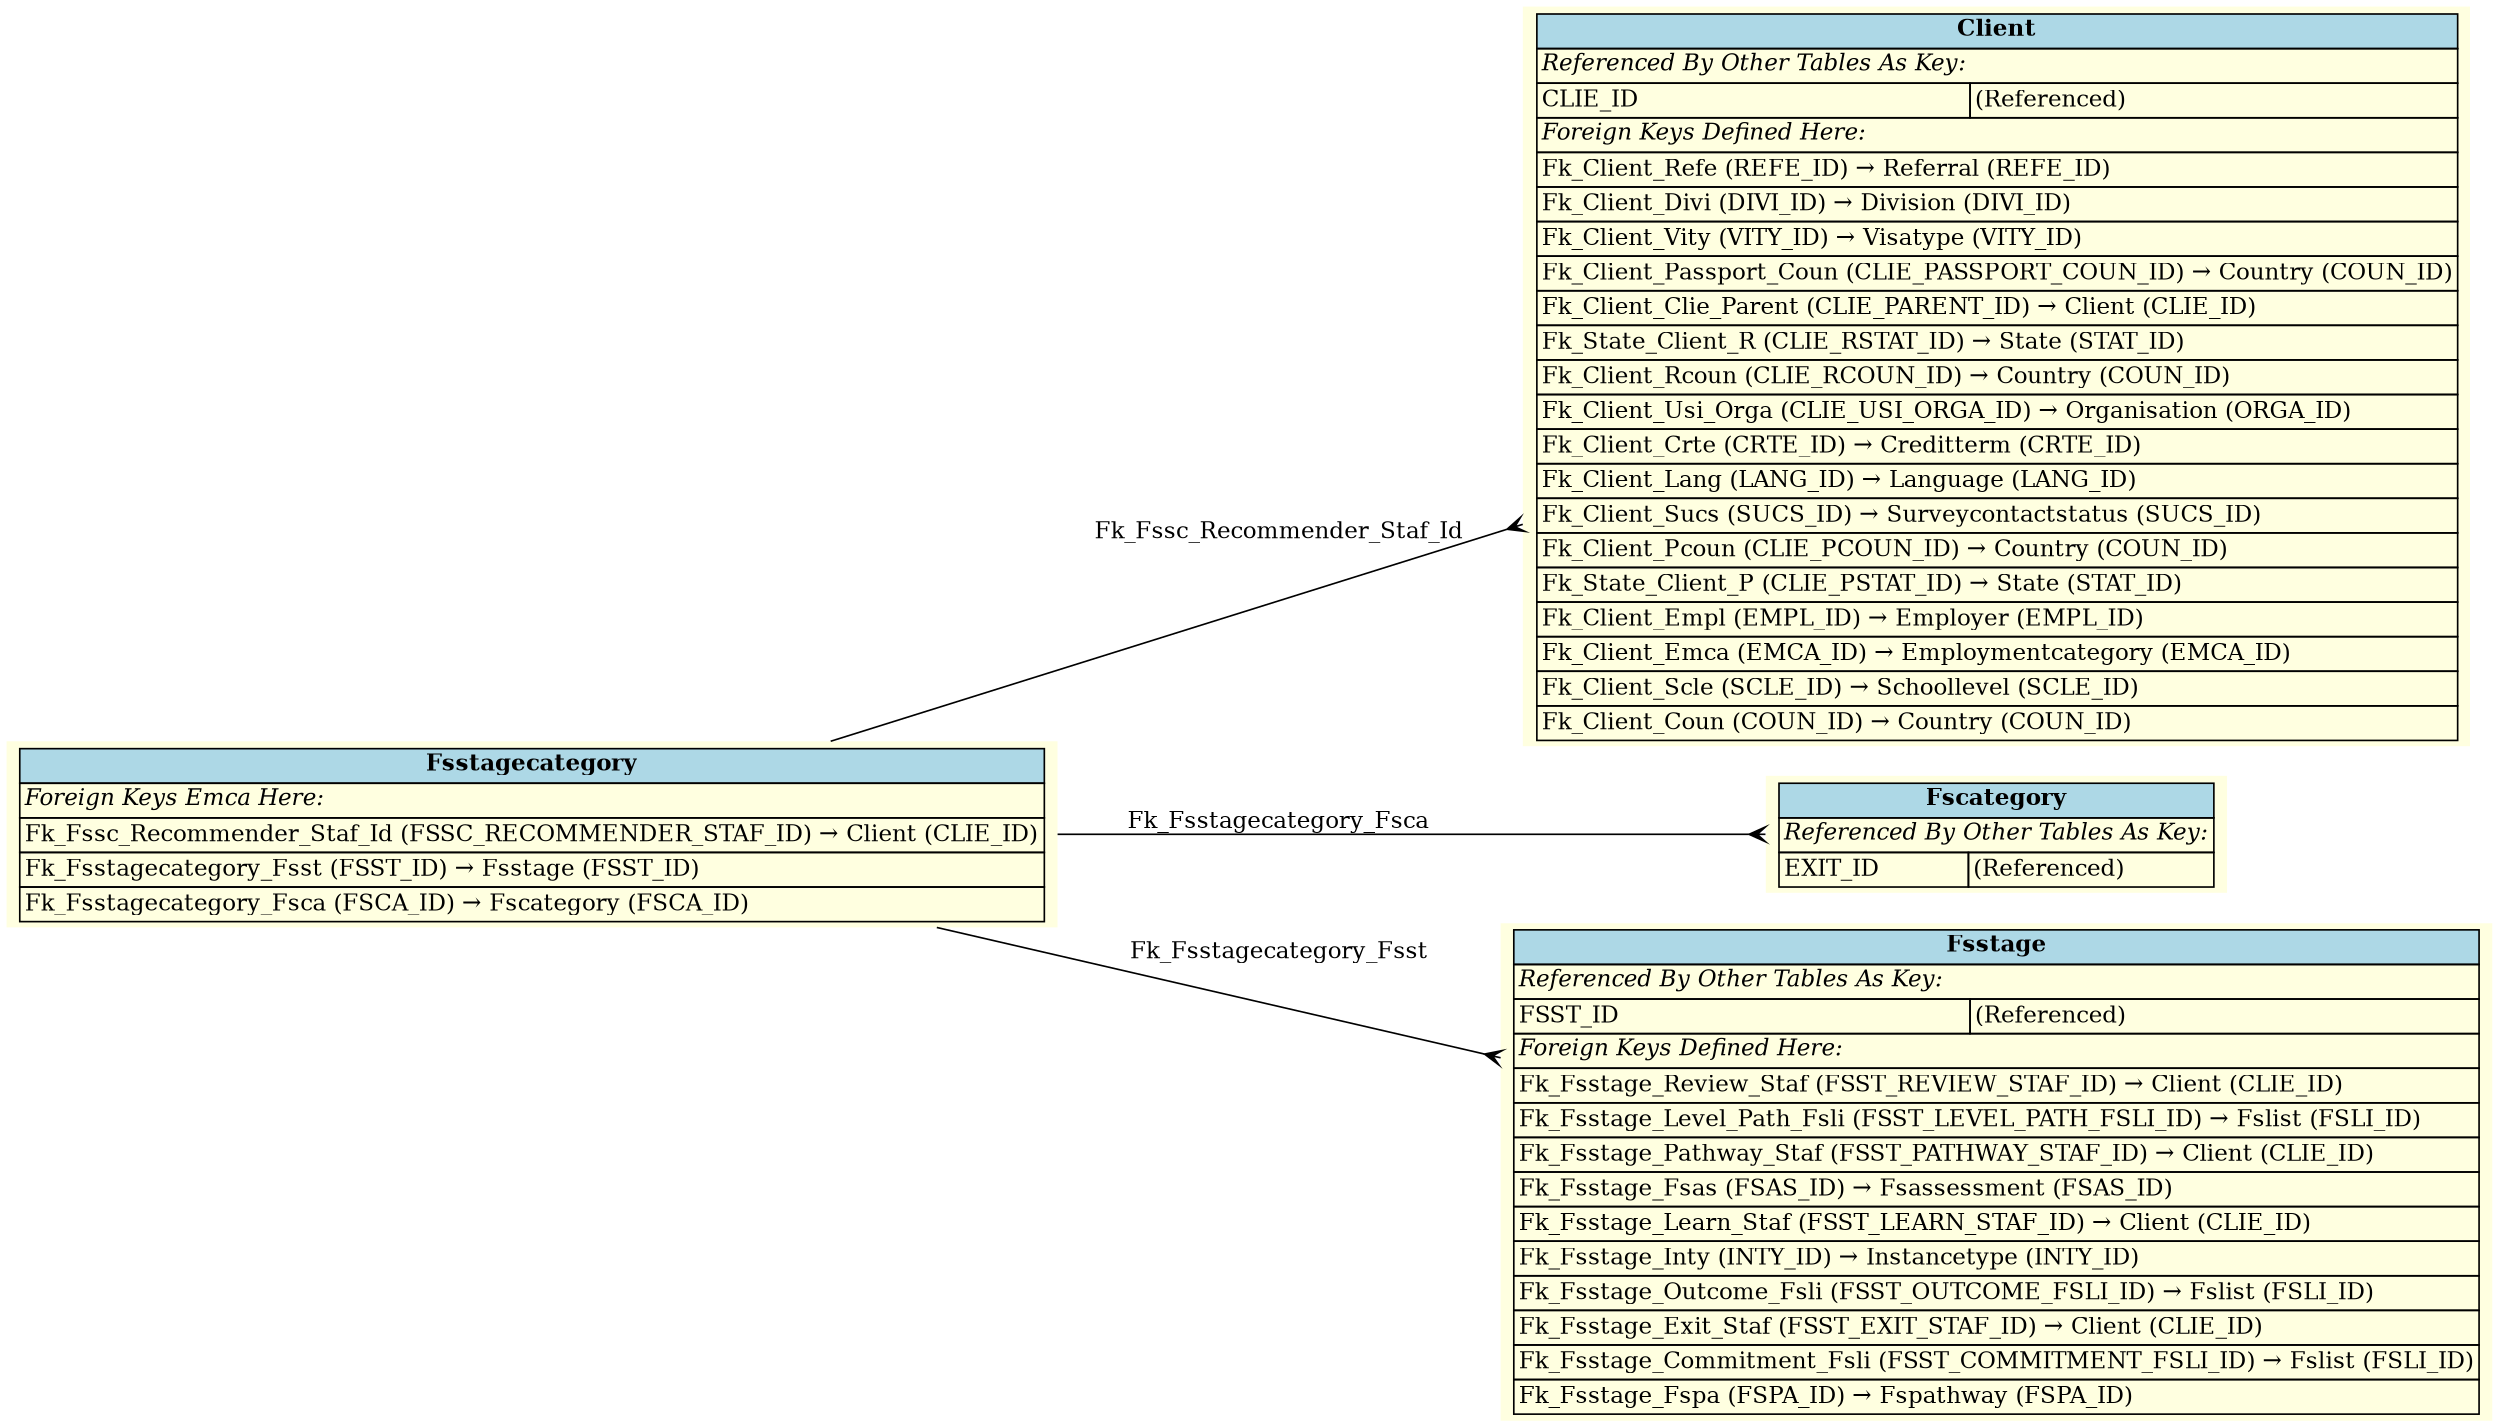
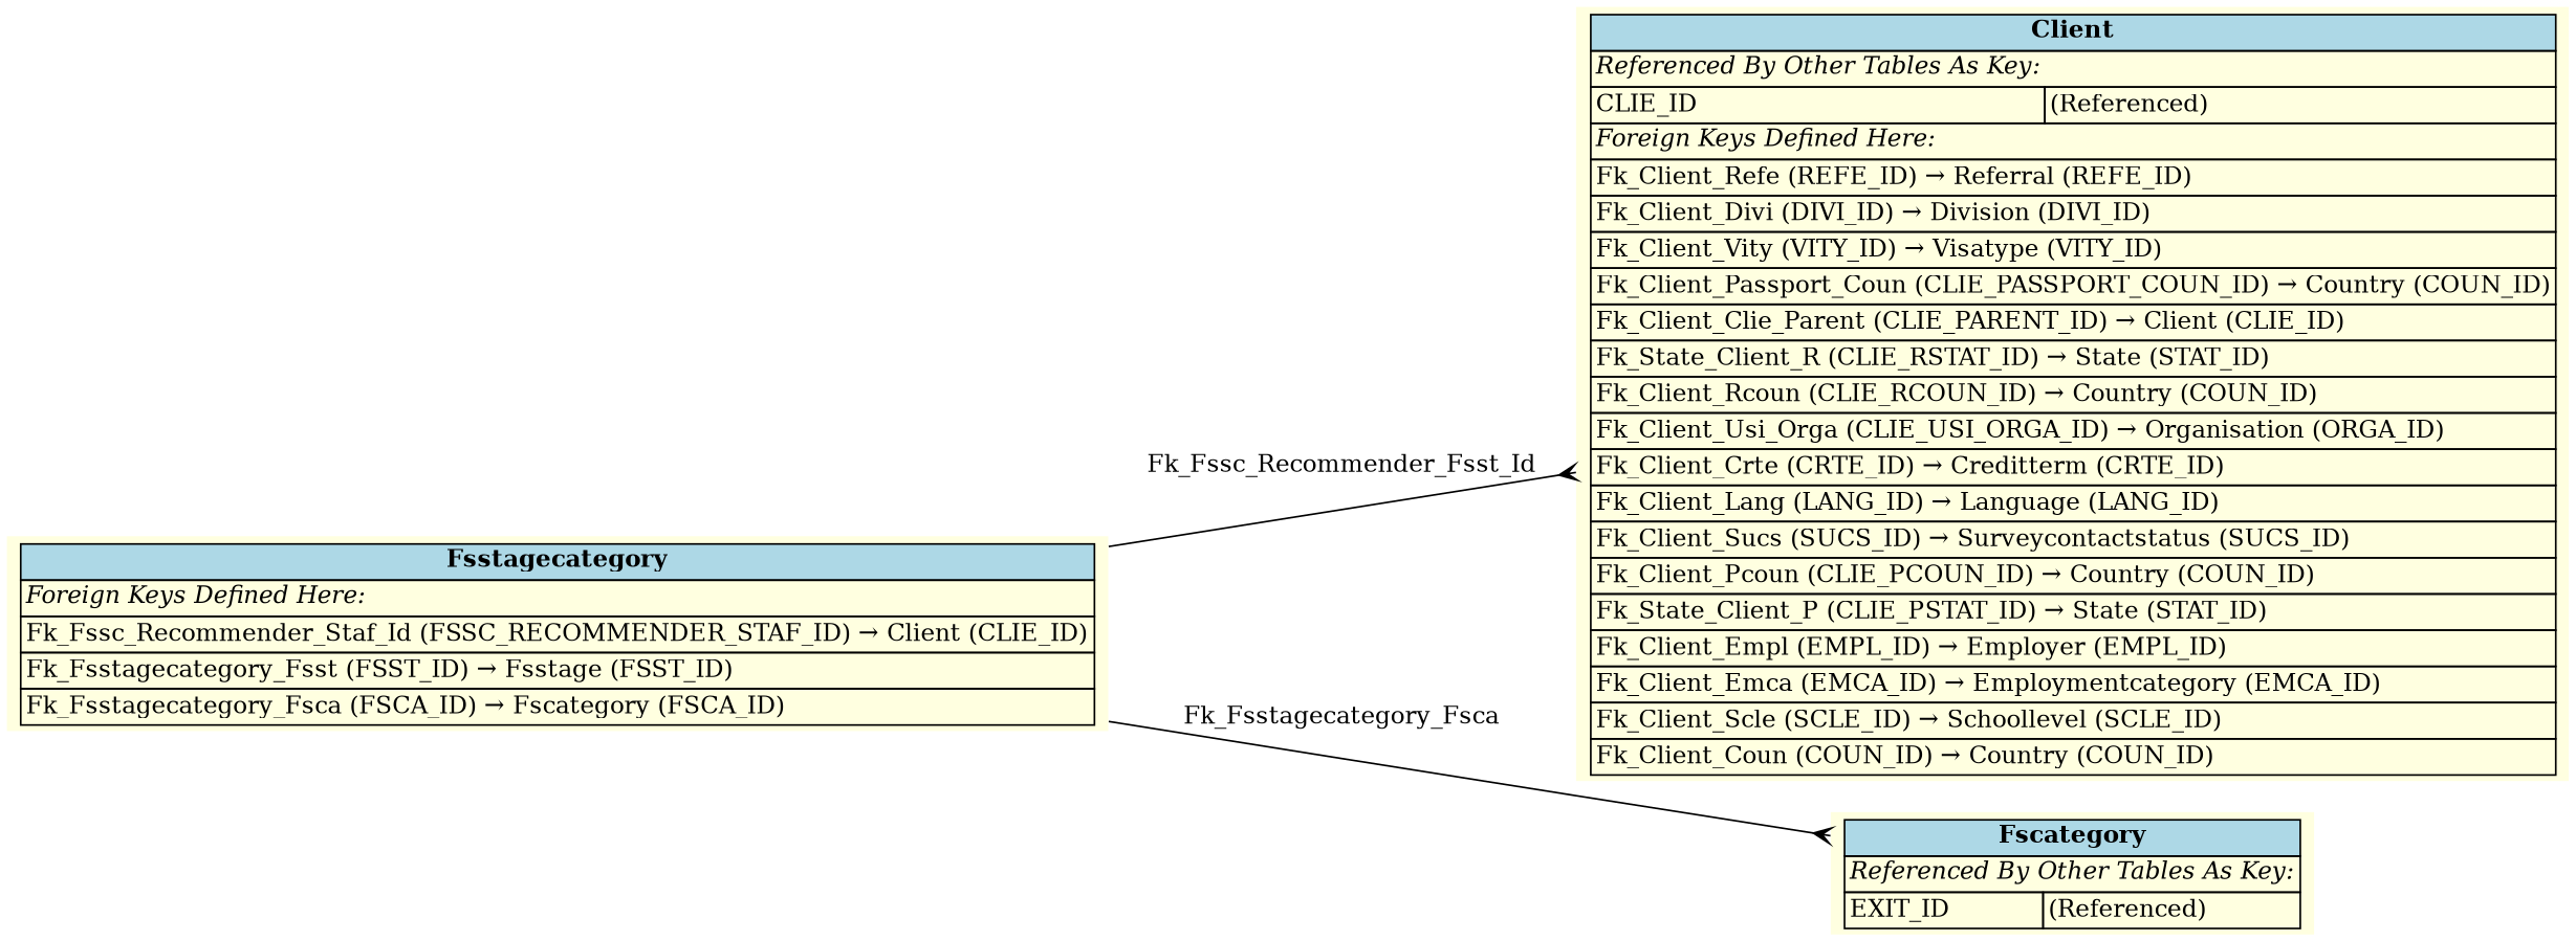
  digraph {
    rankdir=LR
    node [fillcolor=lightyellow shape=plaintext style=filled]
    edge [arrowhead=crow arrowtail=none dir=both labelfontsize=10]
-   n1 [label=<     <TABLE BORDER="0" CELLBORDER="1" CELLSPACING="0" BGCOLOR="lightyellow">       <TR><TD COLSPAN="2" BGCOLOR="lightblue"><B>Fsstagecategory</B></TD></TR>       <TR><TD COLSPAN="2" ALIGN="LEFT"><I>Foreign Keys Emca Here:</I></TD></TR>       <TR><TD ALIGN="LEFT" COLSPAN="2">Fk_Fssc_Recommender_Staf_Id (FSSC_RECOMMENDER_STAF_ID) &rarr; Client (CLIE_ID)</TD></TR>       <TR><TD ALIGN="LEFT" COLSPAN="2">Fk_Fsstagecategory_Fsst (FSST_ID) &rarr; Fsstage (FSST_ID)</TD></TR>       <TR><TD ALIGN="LEFT" COLSPAN="2">Fk_Fsstagecategory_Fsca (FSCA_ID) &rarr; Fscategory (FSCA_ID)</TD></TR>     </TABLE>     >]
+   n1 [label=<     <TABLE BORDER="0" CELLBORDER="1" CELLSPACING="0" BGCOLOR="lightyellow">       <TR><TD COLSPAN="2" BGCOLOR="lightblue"><B>Fsstagecategory</B></TD></TR>       <TR><TD COLSPAN="2" ALIGN="LEFT"><I>Foreign Keys Defined Here:</I></TD></TR>       <TR><TD ALIGN="LEFT" COLSPAN="2">Fk_Fssc_Recommender_Staf_Id (FSSC_RECOMMENDER_STAF_ID) &rarr; Client (CLIE_ID)</TD></TR>       <TR><TD ALIGN="LEFT" COLSPAN="2">Fk_Fsstagecategory_Fsst (FSST_ID) &rarr; Fsstage (FSST_ID)</TD></TR>       <TR><TD ALIGN="LEFT" COLSPAN="2">Fk_Fsstagecategory_Fsca (FSCA_ID) &rarr; Fscategory (FSCA_ID)</TD></TR>     </TABLE>     >]
    n2 [label=<     <TABLE BORDER="0" CELLBORDER="1" CELLSPACING="0" BGCOLOR="lightyellow">       <TR><TD COLSPAN="2" BGCOLOR="lightblue"><B>Client</B></TD></TR>       <TR><TD COLSPAN="2" ALIGN="LEFT"><I>Referenced By Other Tables As Key:</I></TD></TR>       <TR><TD ALIGN="LEFT">CLIE_ID</TD><TD ALIGN="LEFT">(Referenced)</TD></TR>       <TR><TD COLSPAN="2" ALIGN="LEFT"><I>Foreign Keys Defined Here:</I></TD></TR>       <TR><TD ALIGN="LEFT" COLSPAN="2">Fk_Client_Refe (REFE_ID) &rarr; Referral (REFE_ID)</TD></TR>       <TR><TD ALIGN="LEFT" COLSPAN="2">Fk_Client_Divi (DIVI_ID) &rarr; Division (DIVI_ID)</TD></TR>       <TR><TD ALIGN="LEFT" COLSPAN="2">Fk_Client_Vity (VITY_ID) &rarr; Visatype (VITY_ID)</TD></TR>       <TR><TD ALIGN="LEFT" COLSPAN="2">Fk_Client_Passport_Coun (CLIE_PASSPORT_COUN_ID) &rarr; Country (COUN_ID)</TD></TR>       <TR><TD ALIGN="LEFT" COLSPAN="2">Fk_Client_Clie_Parent (CLIE_PARENT_ID) &rarr; Client (CLIE_ID)</TD></TR>       <TR><TD ALIGN="LEFT" COLSPAN="2">Fk_State_Client_R (CLIE_RSTAT_ID) &rarr; State (STAT_ID)</TD></TR>       <TR><TD ALIGN="LEFT" COLSPAN="2">Fk_Client_Rcoun (CLIE_RCOUN_ID) &rarr; Country (COUN_ID)</TD></TR>       <TR><TD ALIGN="LEFT" COLSPAN="2">Fk_Client_Usi_Orga (CLIE_USI_ORGA_ID) &rarr; Organisation (ORGA_ID)</TD></TR>       <TR><TD ALIGN="LEFT" COLSPAN="2">Fk_Client_Crte (CRTE_ID) &rarr; Creditterm (CRTE_ID)</TD></TR>       <TR><TD ALIGN="LEFT" COLSPAN="2">Fk_Client_Lang (LANG_ID) &rarr; Language (LANG_ID)</TD></TR>       <TR><TD ALIGN="LEFT" COLSPAN="2">Fk_Client_Sucs (SUCS_ID) &rarr; Surveycontactstatus (SUCS_ID)</TD></TR>       <TR><TD ALIGN="LEFT" COLSPAN="2">Fk_Client_Pcoun (CLIE_PCOUN_ID) &rarr; Country (COUN_ID)</TD></TR>       <TR><TD ALIGN="LEFT" COLSPAN="2">Fk_State_Client_P (CLIE_PSTAT_ID) &rarr; State (STAT_ID)</TD></TR>       <TR><TD ALIGN="LEFT" COLSPAN="2">Fk_Client_Empl (EMPL_ID) &rarr; Employer (EMPL_ID)</TD></TR>       <TR><TD ALIGN="LEFT" COLSPAN="2">Fk_Client_Emca (EMCA_ID) &rarr; Employmentcategory (EMCA_ID)</TD></TR>       <TR><TD ALIGN="LEFT" COLSPAN="2">Fk_Client_Scle (SCLE_ID) &rarr; Schoollevel (SCLE_ID)</TD></TR>       <TR><TD ALIGN="LEFT" COLSPAN="2">Fk_Client_Coun (COUN_ID) &rarr; Country (COUN_ID)</TD></TR>     </TABLE>     >]
    n3 [label=<     <TABLE BORDER="0" CELLBORDER="1" CELLSPACING="0" BGCOLOR="lightyellow">       <TR><TD COLSPAN="2" BGCOLOR="lightblue"><B>Fscategory</B></TD></TR>       <TR><TD COLSPAN="2" ALIGN="LEFT"><I>Referenced By Other Tables As Key:</I></TD></TR>       <TR><TD ALIGN="LEFT">EXIT_ID</TD><TD ALIGN="LEFT">(Referenced)</TD></TR>     </TABLE>     >]
-   n4 [label=<     <TABLE BORDER="0" CELLBORDER="1" CELLSPACING="0" BGCOLOR="lightyellow">       <TR><TD COLSPAN="2" BGCOLOR="lightblue"><B>Fsstage</B></TD></TR>       <TR><TD COLSPAN="2" ALIGN="LEFT"><I>Referenced By Other Tables As Key:</I></TD></TR>       <TR><TD ALIGN="LEFT">FSST_ID</TD><TD ALIGN="LEFT">(Referenced)</TD></TR>       <TR><TD COLSPAN="2" ALIGN="LEFT"><I>Foreign Keys Defined Here:</I></TD></TR>       <TR><TD ALIGN="LEFT" COLSPAN="2">Fk_Fsstage_Review_Staf (FSST_REVIEW_STAF_ID) &rarr; Client (CLIE_ID)</TD></TR>       <TR><TD ALIGN="LEFT" COLSPAN="2">Fk_Fsstage_Level_Path_Fsli (FSST_LEVEL_PATH_FSLI_ID) &rarr; Fslist (FSLI_ID)</TD></TR>       <TR><TD ALIGN="LEFT" COLSPAN="2">Fk_Fsstage_Pathway_Staf (FSST_PATHWAY_STAF_ID) &rarr; Client (CLIE_ID)</TD></TR>       <TR><TD ALIGN="LEFT" COLSPAN="2">Fk_Fsstage_Fsas (FSAS_ID) &rarr; Fsassessment (FSAS_ID)</TD></TR>       <TR><TD ALIGN="LEFT" COLSPAN="2">Fk_Fsstage_Learn_Staf (FSST_LEARN_STAF_ID) &rarr; Client (CLIE_ID)</TD></TR>       <TR><TD ALIGN="LEFT" COLSPAN="2">Fk_Fsstage_Inty (INTY_ID) &rarr; Instancetype (INTY_ID)</TD></TR>       <TR><TD ALIGN="LEFT" COLSPAN="2">Fk_Fsstage_Outcome_Fsli (FSST_OUTCOME_FSLI_ID) &rarr; Fslist (FSLI_ID)</TD></TR>       <TR><TD ALIGN="LEFT" COLSPAN="2">Fk_Fsstage_Exit_Staf (FSST_EXIT_STAF_ID) &rarr; Client (CLIE_ID)</TD></TR>       <TR><TD ALIGN="LEFT" COLSPAN="2">Fk_Fsstage_Commitment_Fsli (FSST_COMMITMENT_FSLI_ID) &rarr; Fslist (FSLI_ID)</TD></TR>       <TR><TD ALIGN="LEFT" COLSPAN="2">Fk_Fsstage_Fspa (FSPA_ID) &rarr; Fspathway (FSPA_ID)</TD></TR>     </TABLE>     >]
-   n1 -> n2 [label=" Fk_Fssc_Recommender_Staf_Id "]
+   n1 -> n2 [label=" Fk_Fssc_Recommender_Fsst_Id "]
    n1 -> n3 [label=" Fk_Fsstagecategory_Fsca "]
-   n1 -> n4 [label=" Fk_Fsstagecategory_Fsst "]
  }
